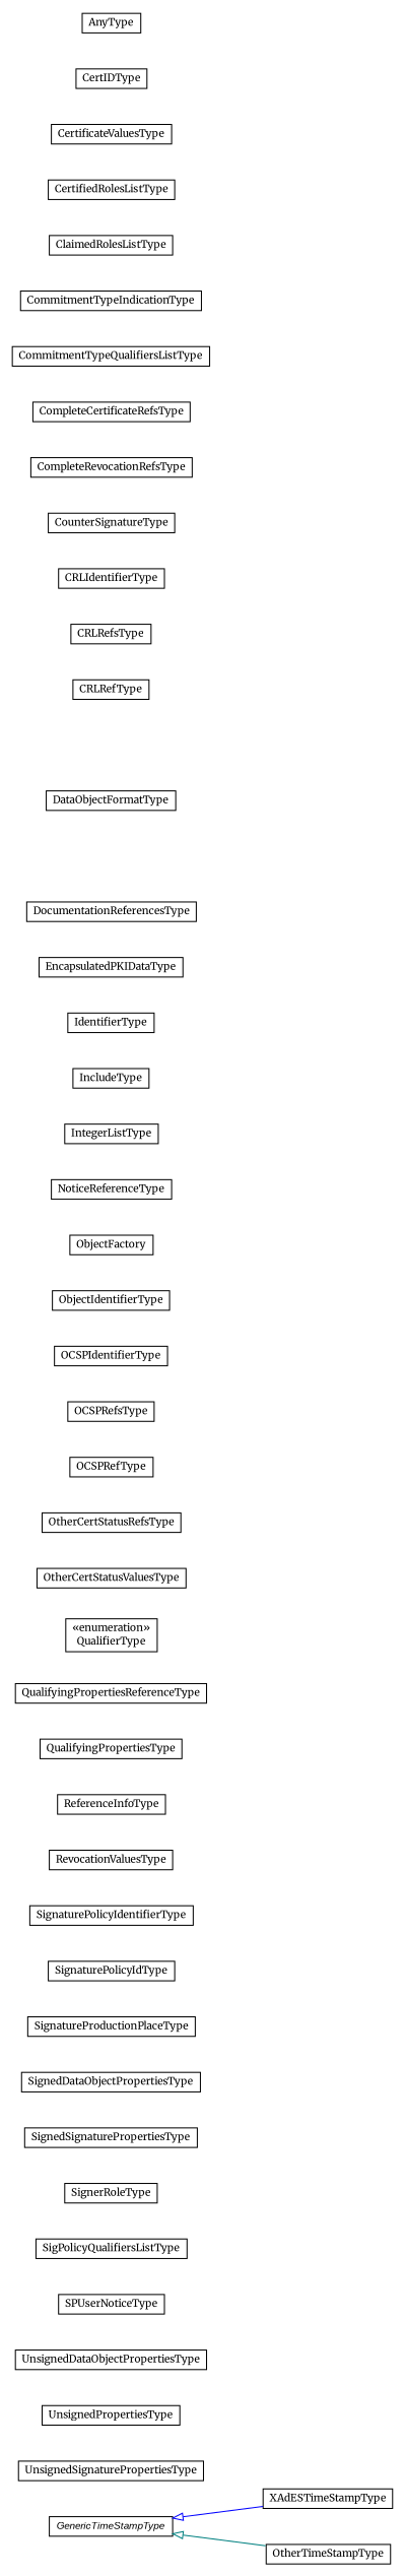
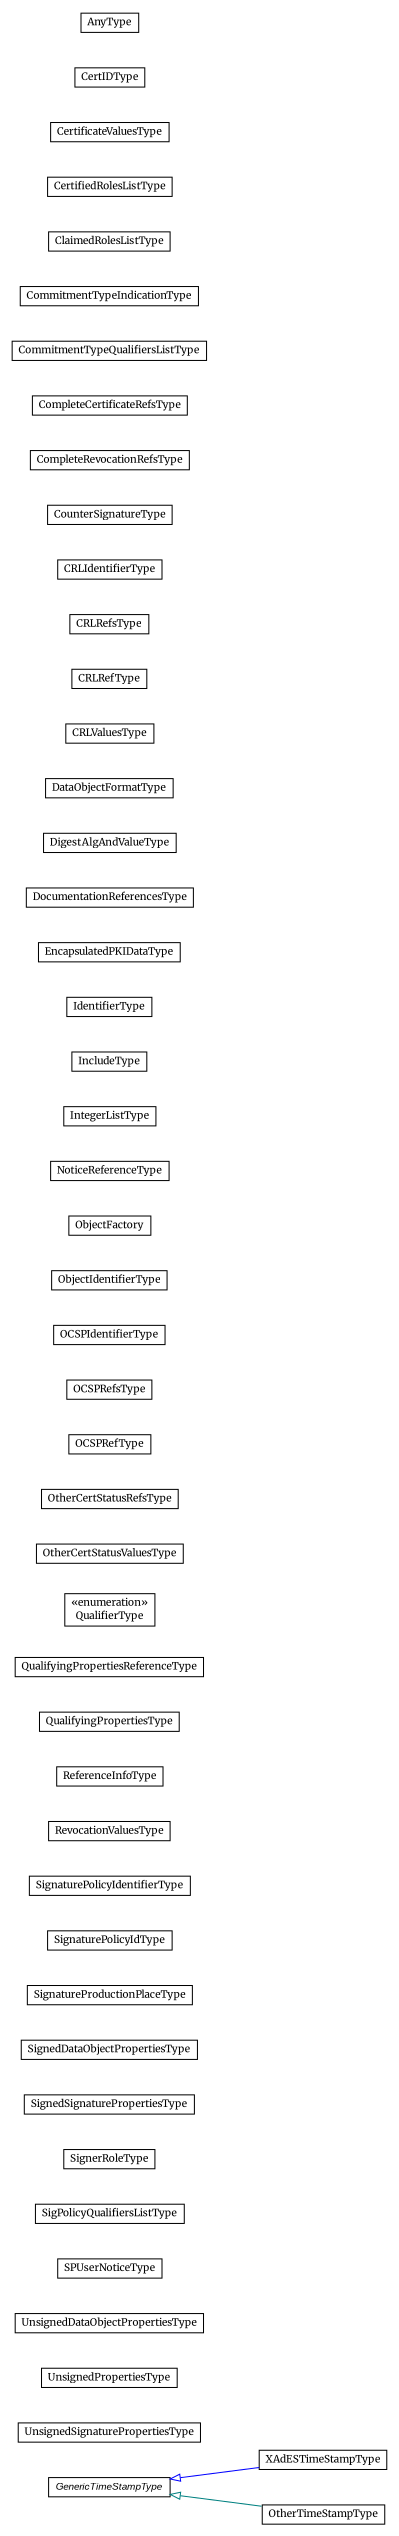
  digraph {
    fontname=Merriweather
    nodesep=0.25
    rankdir=LR
    ranksep=0.5
    node [fontcolor=black fontname=Merriweather fontsize=10.0 shape=plaintext]
    edge [arrowtail=empty dir=back fontname=Merriweather fontsize=10 headport=p labelfontname=arial labelfontsize=10 tailport=p]
    n1 [label=<<table title="eu.europa.esig.jaxb.xades.XAdESTimeStampType" border="0" cellborder="1" cellspacing="0" cellpadding="2" port="p" href="./XAdESTimeStampType.html"> 		<tr><td><table border="0" cellspacing="0" cellpadding="1"> <tr><td align="center" balign="center"> XAdESTimeStampType </td></tr> 		</table></td></tr> 		</table>>]
    n2 [label=<<table title="eu.europa.esig.jaxb.xades.UnsignedSignaturePropertiesType" border="0" cellborder="1" cellspacing="0" cellpadding="2" port="p" href="./UnsignedSignaturePropertiesType.html"> 		<tr><td><table border="0" cellspacing="0" cellpadding="1"> <tr><td align="center" balign="center"> UnsignedSignaturePropertiesType </td></tr> 		</table></td></tr> 		</table>>]
    n3 [label=<<table title="eu.europa.esig.jaxb.xades.UnsignedPropertiesType" border="0" cellborder="1" cellspacing="0" cellpadding="2" port="p" href="./UnsignedPropertiesType.html"> 		<tr><td><table border="0" cellspacing="0" cellpadding="1"> <tr><td align="center" balign="center"> UnsignedPropertiesType </td></tr> 		</table></td></tr> 		</table>>]
    n4 [label=<<table title="eu.europa.esig.jaxb.xades.UnsignedDataObjectPropertiesType" border="0" cellborder="1" cellspacing="0" cellpadding="2" port="p" href="./UnsignedDataObjectPropertiesType.html"> 		<tr><td><table border="0" cellspacing="0" cellpadding="1"> <tr><td align="center" balign="center"> UnsignedDataObjectPropertiesType </td></tr> 		</table></td></tr> 		</table>>]
    n5 [label=<<table title="eu.europa.esig.jaxb.xades.SPUserNoticeType" border="0" cellborder="1" cellspacing="0" cellpadding="2" port="p" href="./SPUserNoticeType.html"> 		<tr><td><table border="0" cellspacing="0" cellpadding="1"> <tr><td align="center" balign="center"> SPUserNoticeType </td></tr> 		</table></td></tr> 		</table>>]
    n6 [label=<<table title="eu.europa.esig.jaxb.xades.SigPolicyQualifiersListType" border="0" cellborder="1" cellspacing="0" cellpadding="2" port="p" href="./SigPolicyQualifiersListType.html"> 		<tr><td><table border="0" cellspacing="0" cellpadding="1"> <tr><td align="center" balign="center"> SigPolicyQualifiersListType </td></tr> 		</table></td></tr> 		</table>>]
    n7 [label=<<table title="eu.europa.esig.jaxb.xades.SignerRoleType" border="0" cellborder="1" cellspacing="0" cellpadding="2" port="p" href="./SignerRoleType.html"> 		<tr><td><table border="0" cellspacing="0" cellpadding="1"> <tr><td align="center" balign="center"> SignerRoleType </td></tr> 		</table></td></tr> 		</table>>]
    n8 [label=<<table title="eu.europa.esig.jaxb.xades.SignedSignaturePropertiesType" border="0" cellborder="1" cellspacing="0" cellpadding="2" port="p" href="./SignedSignaturePropertiesType.html"> 		<tr><td><table border="0" cellspacing="0" cellpadding="1"> <tr><td align="center" balign="center"> SignedSignaturePropertiesType </td></tr> 		</table></td></tr> 		</table>>]
    n9 [label=<<table title="eu.europa.esig.jaxb.xades.SignedDataObjectPropertiesType" border="0" cellborder="1" cellspacing="0" cellpadding="2" port="p" href="./SignedDataObjectPropertiesType.html"> 		<tr><td><table border="0" cellspacing="0" cellpadding="1"> <tr><td align="center" balign="center"> SignedDataObjectPropertiesType </td></tr> 		</table></td></tr> 		</table>>]
    n10 [label=<<table title="eu.europa.esig.jaxb.xades.SignatureProductionPlaceType" border="0" cellborder="1" cellspacing="0" cellpadding="2" port="p" href="./SignatureProductionPlaceType.html"> 		<tr><td><table border="0" cellspacing="0" cellpadding="1"> <tr><td align="center" balign="center"> SignatureProductionPlaceType </td></tr> 		</table></td></tr> 		</table>>]
    n11 [label=<<table title="eu.europa.esig.jaxb.xades.SignaturePolicyIdType" border="0" cellborder="1" cellspacing="0" cellpadding="2" port="p" href="./SignaturePolicyIdType.html"> 		<tr><td><table border="0" cellspacing="0" cellpadding="1"> <tr><td align="center" balign="center"> SignaturePolicyIdType </td></tr> 		</table></td></tr> 		</table>>]
    n12 [label=<<table title="eu.europa.esig.jaxb.xades.SignaturePolicyIdentifierType" border="0" cellborder="1" cellspacing="0" cellpadding="2" port="p" href="./SignaturePolicyIdentifierType.html"> 		<tr><td><table border="0" cellspacing="0" cellpadding="1"> <tr><td align="center" balign="center"> SignaturePolicyIdentifierType </td></tr> 		</table></td></tr> 		</table>>]
    n13 [label=<<table title="eu.europa.esig.jaxb.xades.RevocationValuesType" border="0" cellborder="1" cellspacing="0" cellpadding="2" port="p" href="./RevocationValuesType.html"> 		<tr><td><table border="0" cellspacing="0" cellpadding="1"> <tr><td align="center" balign="center"> RevocationValuesType </td></tr> 		</table></td></tr> 		</table>>]
    n14 [label=<<table title="eu.europa.esig.jaxb.xades.ReferenceInfoType" border="0" cellborder="1" cellspacing="0" cellpadding="2" port="p" href="./ReferenceInfoType.html"> 		<tr><td><table border="0" cellspacing="0" cellpadding="1"> <tr><td align="center" balign="center"> ReferenceInfoType </td></tr> 		</table></td></tr> 		</table>>]
    n15 [label=<<table title="eu.europa.esig.jaxb.xades.QualifyingPropertiesType" border="0" cellborder="1" cellspacing="0" cellpadding="2" port="p" href="./QualifyingPropertiesType.html"> 		<tr><td><table border="0" cellspacing="0" cellpadding="1"> <tr><td align="center" balign="center"> QualifyingPropertiesType </td></tr> 		</table></td></tr> 		</table>>]
    n16 [label=<<table title="eu.europa.esig.jaxb.xades.QualifyingPropertiesReferenceType" border="0" cellborder="1" cellspacing="0" cellpadding="2" port="p" href="./QualifyingPropertiesReferenceType.html"> 		<tr><td><table border="0" cellspacing="0" cellpadding="1"> <tr><td align="center" balign="center"> QualifyingPropertiesReferenceType </td></tr> 		</table></td></tr> 		</table>>]
    n17 [label=<<table title="eu.europa.esig.jaxb.xades.QualifierType" border="0" cellborder="1" cellspacing="0" cellpadding="2" port="p" href="./QualifierType.html"> 		<tr><td><table border="0" cellspacing="0" cellpadding="1"> <tr><td align="center" balign="center"> &#171;enumeration&#187; </td></tr> <tr><td align="center" balign="center"> QualifierType </td></tr> 		</table></td></tr> 		</table>>]
    n18 [label=<<table title="eu.europa.esig.jaxb.xades.OtherTimeStampType" border="0" cellborder="1" cellspacing="0" cellpadding="2" port="p" href="./OtherTimeStampType.html"> 		<tr><td><table border="0" cellspacing="0" cellpadding="1"> <tr><td align="center" balign="center"> OtherTimeStampType </td></tr> 		</table></td></tr> 		</table>>]
    n19 [label=<<table title="eu.europa.esig.jaxb.xades.OtherCertStatusValuesType" border="0" cellborder="1" cellspacing="0" cellpadding="2" port="p" href="./OtherCertStatusValuesType.html"> 		<tr><td><table border="0" cellspacing="0" cellpadding="1"> <tr><td align="center" balign="center"> OtherCertStatusValuesType </td></tr> 		</table></td></tr> 		</table>>]
    n20 [label=<<table title="eu.europa.esig.jaxb.xades.OtherCertStatusRefsType" border="0" cellborder="1" cellspacing="0" cellpadding="2" port="p" href="./OtherCertStatusRefsType.html"> 		<tr><td><table border="0" cellspacing="0" cellpadding="1"> <tr><td align="center" balign="center"> OtherCertStatusRefsType </td></tr> 		</table></td></tr> 		</table>>]
    n21 [label=<<table title="eu.europa.esig.jaxb.xades.OCSPRefType" border="0" cellborder="1" cellspacing="0" cellpadding="2" port="p" href="./OCSPRefType.html"> 		<tr><td><table border="0" cellspacing="0" cellpadding="1"> <tr><td align="center" balign="center"> OCSPRefType </td></tr> 		</table></td></tr> 		</table>>]
    n22 [label=<<table title="eu.europa.esig.jaxb.xades.OCSPRefsType" border="0" cellborder="1" cellspacing="0" cellpadding="2" port="p" href="./OCSPRefsType.html"> 		<tr><td><table border="0" cellspacing="0" cellpadding="1"> <tr><td align="center" balign="center"> OCSPRefsType </td></tr> 		</table></td></tr> 		</table>>]
    n23 [label=<<table title="eu.europa.esig.jaxb.xades.OCSPIdentifierType" border="0" cellborder="1" cellspacing="0" cellpadding="2" port="p" href="./OCSPIdentifierType.html"> 		<tr><td><table border="0" cellspacing="0" cellpadding="1"> <tr><td align="center" balign="center"> OCSPIdentifierType </td></tr> 		</table></td></tr> 		</table>>]
    n24 [label=<<table title="eu.europa.esig.jaxb.xades.ObjectIdentifierType" border="0" cellborder="1" cellspacing="0" cellpadding="2" port="p" href="./ObjectIdentifierType.html"> 		<tr><td><table border="0" cellspacing="0" cellpadding="1"> <tr><td align="center" balign="center"> ObjectIdentifierType </td></tr> 		</table></td></tr> 		</table>>]
    n25 [label=<<table title="eu.europa.esig.jaxb.xades.ObjectFactory" border="0" cellborder="1" cellspacing="0" cellpadding="2" port="p" href="./ObjectFactory.html"> 		<tr><td><table border="0" cellspacing="0" cellpadding="1"> <tr><td align="center" balign="center"> ObjectFactory </td></tr> 		</table></td></tr> 		</table>>]
    n26 [label=<<table title="eu.europa.esig.jaxb.xades.NoticeReferenceType" border="0" cellborder="1" cellspacing="0" cellpadding="2" port="p" href="./NoticeReferenceType.html"> 		<tr><td><table border="0" cellspacing="0" cellpadding="1"> <tr><td align="center" balign="center"> NoticeReferenceType </td></tr> 		</table></td></tr> 		</table>>]
    n27 [label=<<table title="eu.europa.esig.jaxb.xades.IntegerListType" border="0" cellborder="1" cellspacing="0" cellpadding="2" port="p" href="./IntegerListType.html"> 		<tr><td><table border="0" cellspacing="0" cellpadding="1"> <tr><td align="center" balign="center"> IntegerListType </td></tr> 		</table></td></tr> 		</table>>]
    n28 [label=<<table title="eu.europa.esig.jaxb.xades.IncludeType" border="0" cellborder="1" cellspacing="0" cellpadding="2" port="p" href="./IncludeType.html"> 		<tr><td><table border="0" cellspacing="0" cellpadding="1"> <tr><td align="center" balign="center"> IncludeType </td></tr> 		</table></td></tr> 		</table>>]
    n29 [label=<<table title="eu.europa.esig.jaxb.xades.IdentifierType" border="0" cellborder="1" cellspacing="0" cellpadding="2" port="p" href="./IdentifierType.html"> 		<tr><td><table border="0" cellspacing="0" cellpadding="1"> <tr><td align="center" balign="center"> IdentifierType </td></tr> 		</table></td></tr> 		</table>>]
    n30 [label=<<table title="eu.europa.esig.jaxb.xades.GenericTimeStampType" border="0" cellborder="1" cellspacing="0" cellpadding="2" port="p" href="./GenericTimeStampType.html"> 		<tr><td><table border="0" cellspacing="0" cellpadding="1"> <tr><td align="center" balign="center"><font face="arial italic"> GenericTimeStampType </font></td></tr> 		</table></td></tr> 		</table>>]
    n31 [label=<<table title="eu.europa.esig.jaxb.xades.EncapsulatedPKIDataType" border="0" cellborder="1" cellspacing="0" cellpadding="2" port="p" href="./EncapsulatedPKIDataType.html"> 		<tr><td><table border="0" cellspacing="0" cellpadding="1"> <tr><td align="center" balign="center"> EncapsulatedPKIDataType </td></tr> 		</table></td></tr> 		</table>>]
    n32 [label=<<table title="eu.europa.esig.jaxb.xades.DocumentationReferencesType" border="0" cellborder="1" cellspacing="0" cellpadding="2" port="p" href="./DocumentationReferencesType.html"> 		<tr><td><table border="0" cellspacing="0" cellpadding="1"> <tr><td align="center" balign="center"> DocumentationReferencesType </td></tr> 		</table></td></tr> 		</table>>]
+   n33 [label=<<table title="eu.europa.esig.jaxb.xades.DigestAlgAndValueType" border="0" cellborder="1" cellspacing="0" cellpadding="2" port="p" href="./DigestAlgAndValueType.html"> 		<tr><td><table border="0" cellspacing="0" cellpadding="1"> <tr><td align="center" balign="center"> DigestAlgAndValueType </td></tr> 		</table></td></tr> 		</table>>]
    n34 [label=<<table title="eu.europa.esig.jaxb.xades.DataObjectFormatType" border="0" cellborder="1" cellspacing="0" cellpadding="2" port="p" href="./DataObjectFormatType.html"> 		<tr><td><table border="0" cellspacing="0" cellpadding="1"> <tr><td align="center" balign="center"> DataObjectFormatType </td></tr> 		</table></td></tr> 		</table>>]
+   n35 [label=<<table title="eu.europa.esig.jaxb.xades.CRLValuesType" border="0" cellborder="1" cellspacing="0" cellpadding="2" port="p" href="./CRLValuesType.html"> 		<tr><td><table border="0" cellspacing="0" cellpadding="1"> <tr><td align="center" balign="center"> CRLValuesType </td></tr> 		</table></td></tr> 		</table>>]
    n36 [label=<<table title="eu.europa.esig.jaxb.xades.CRLRefType" border="0" cellborder="1" cellspacing="0" cellpadding="2" port="p" href="./CRLRefType.html"> 		<tr><td><table border="0" cellspacing="0" cellpadding="1"> <tr><td align="center" balign="center"> CRLRefType </td></tr> 		</table></td></tr> 		</table>>]
    n37 [label=<<table title="eu.europa.esig.jaxb.xades.CRLRefsType" border="0" cellborder="1" cellspacing="0" cellpadding="2" port="p" href="./CRLRefsType.html"> 		<tr><td><table border="0" cellspacing="0" cellpadding="1"> <tr><td align="center" balign="center"> CRLRefsType </td></tr> 		</table></td></tr> 		</table>>]
    n38 [label=<<table title="eu.europa.esig.jaxb.xades.CRLIdentifierType" border="0" cellborder="1" cellspacing="0" cellpadding="2" port="p" href="./CRLIdentifierType.html"> 		<tr><td><table border="0" cellspacing="0" cellpadding="1"> <tr><td align="center" balign="center"> CRLIdentifierType </td></tr> 		</table></td></tr> 		</table>>]
    n39 [label=<<table title="eu.europa.esig.jaxb.xades.CounterSignatureType" border="0" cellborder="1" cellspacing="0" cellpadding="2" port="p" href="./CounterSignatureType.html"> 		<tr><td><table border="0" cellspacing="0" cellpadding="1"> <tr><td align="center" balign="center"> CounterSignatureType </td></tr> 		</table></td></tr> 		</table>>]
    n40 [label=<<table title="eu.europa.esig.jaxb.xades.CompleteRevocationRefsType" border="0" cellborder="1" cellspacing="0" cellpadding="2" port="p" href="./CompleteRevocationRefsType.html"> 		<tr><td><table border="0" cellspacing="0" cellpadding="1"> <tr><td align="center" balign="center"> CompleteRevocationRefsType </td></tr> 		</table></td></tr> 		</table>>]
    n41 [label=<<table title="eu.europa.esig.jaxb.xades.CompleteCertificateRefsType" border="0" cellborder="1" cellspacing="0" cellpadding="2" port="p" href="./CompleteCertificateRefsType.html"> 		<tr><td><table border="0" cellspacing="0" cellpadding="1"> <tr><td align="center" balign="center"> CompleteCertificateRefsType </td></tr> 		</table></td></tr> 		</table>>]
    n42 [label=<<table title="eu.europa.esig.jaxb.xades.CommitmentTypeQualifiersListType" border="0" cellborder="1" cellspacing="0" cellpadding="2" port="p" href="./CommitmentTypeQualifiersListType.html"> 		<tr><td><table border="0" cellspacing="0" cellpadding="1"> <tr><td align="center" balign="center"> CommitmentTypeQualifiersListType </td></tr> 		</table></td></tr> 		</table>>]
    n43 [label=<<table title="eu.europa.esig.jaxb.xades.CommitmentTypeIndicationType" border="0" cellborder="1" cellspacing="0" cellpadding="2" port="p" href="./CommitmentTypeIndicationType.html"> 		<tr><td><table border="0" cellspacing="0" cellpadding="1"> <tr><td align="center" balign="center"> CommitmentTypeIndicationType </td></tr> 		</table></td></tr> 		</table>>]
    n44 [label=<<table title="eu.europa.esig.jaxb.xades.ClaimedRolesListType" border="0" cellborder="1" cellspacing="0" cellpadding="2" port="p" href="./ClaimedRolesListType.html"> 		<tr><td><table border="0" cellspacing="0" cellpadding="1"> <tr><td align="center" balign="center"> ClaimedRolesListType </td></tr> 		</table></td></tr> 		</table>>]
    n45 [label=<<table title="eu.europa.esig.jaxb.xades.CertifiedRolesListType" border="0" cellborder="1" cellspacing="0" cellpadding="2" port="p" href="./CertifiedRolesListType.html"> 		<tr><td><table border="0" cellspacing="0" cellpadding="1"> <tr><td align="center" balign="center"> CertifiedRolesListType </td></tr> 		</table></td></tr> 		</table>>]
    n46 [label=<<table title="eu.europa.esig.jaxb.xades.CertificateValuesType" border="0" cellborder="1" cellspacing="0" cellpadding="2" port="p" href="./CertificateValuesType.html"> 		<tr><td><table border="0" cellspacing="0" cellpadding="1"> <tr><td align="center" balign="center"> CertificateValuesType </td></tr> 		</table></td></tr> 		</table>>]
    n47 [label=<<table title="eu.europa.esig.jaxb.xades.CertIDType" border="0" cellborder="1" cellspacing="0" cellpadding="2" port="p" href="./CertIDType.html"> 		<tr><td><table border="0" cellspacing="0" cellpadding="1"> <tr><td align="center" balign="center"> CertIDType </td></tr> 		</table></td></tr> 		</table>>]
    n48 [label=<<table title="eu.europa.esig.jaxb.xades.AnyType" border="0" cellborder="1" cellspacing="0" cellpadding="2" port="p" href="./AnyType.html"> 		<tr><td><table border="0" cellspacing="0" cellpadding="1"> <tr><td align="center" balign="center"> AnyType </td></tr> 		</table></td></tr> 		</table>>]
    n30 -> n1 [color=blue]
    n30 -> n18 [color=teal]
  }
